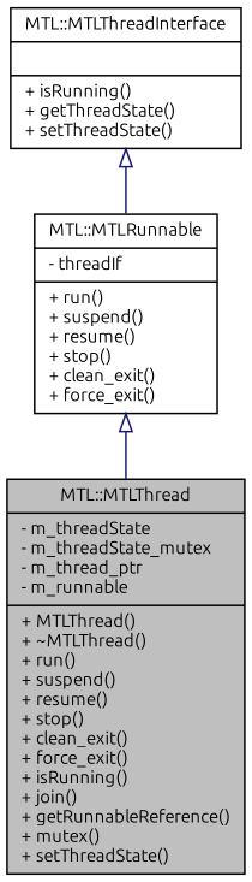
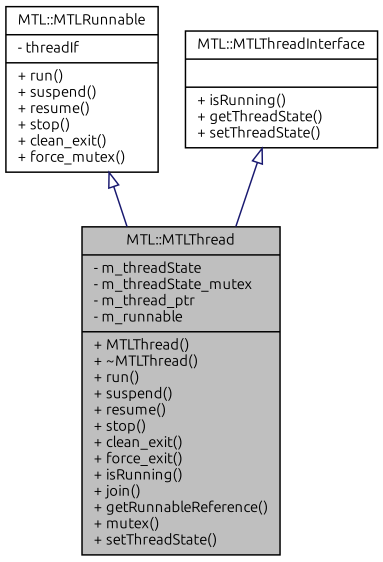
  digraph {
    fontname=Ubuntu
    node [color=black fillcolor=white fontname=Ubuntu fontsize=10 shape=record style=filled]
    edge [arrowtail=onormal color=midnightblue dir=back fontname=Ubuntu fontsize=10 labelfontname=Helvetica labelfontsize=10 style=solid]
    n1 [fillcolor=grey75 fontcolor=black height=0.2 label="{MTL::MTLThread\n|- m_threadState\l- m_threadState_mutex\l- m_thread_ptr\l- m_runnable\l|+ MTLThread()\l+ ~MTLThread()\l+ run()\l+ suspend()\l+ resume()\l+ stop()\l+ clean_exit()\l+ force_exit()\l+ isRunning()\l+ join()\l+ getRunnableReference()\l+ mutex()\l+ setThreadState()\l}" width=0.4]
-   n2 [height=0.2 label="{MTL::MTLRunnable\n|- threadIf\l|+ run()\l+ suspend()\l+ resume()\l+ stop()\l+ clean_exit()\l+ force_exit()\l}" width=0.4]
+   n2 [height=0.2 label="{MTL::MTLRunnable\n|- threadIf\l|+ run()\l+ suspend()\l+ resume()\l+ stop()\l+ clean_exit()\l+ force_mutex()\l}" width=0.4]
    n3 [height=0.2 label="{MTL::MTLThreadInterface\n||+ isRunning()\l+ getThreadState()\l+ setThreadState()\l}" width=0.4]
    n2 -> n1
-   n3 -> n2
+   n3 -> n1
  }
